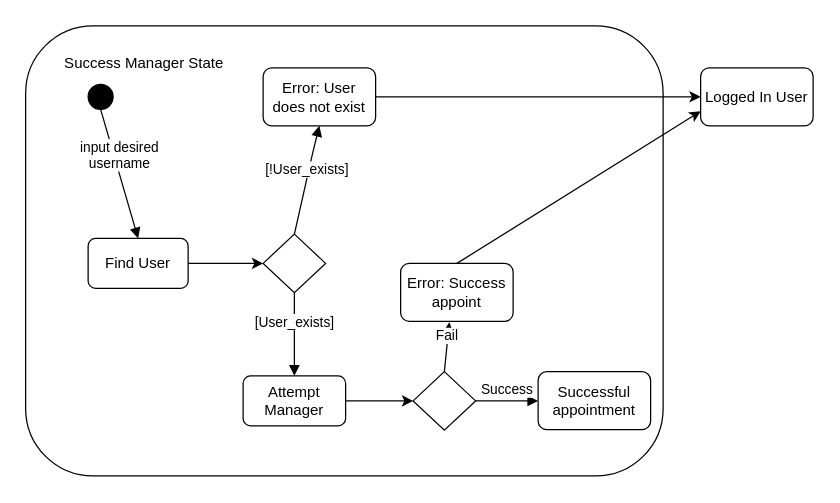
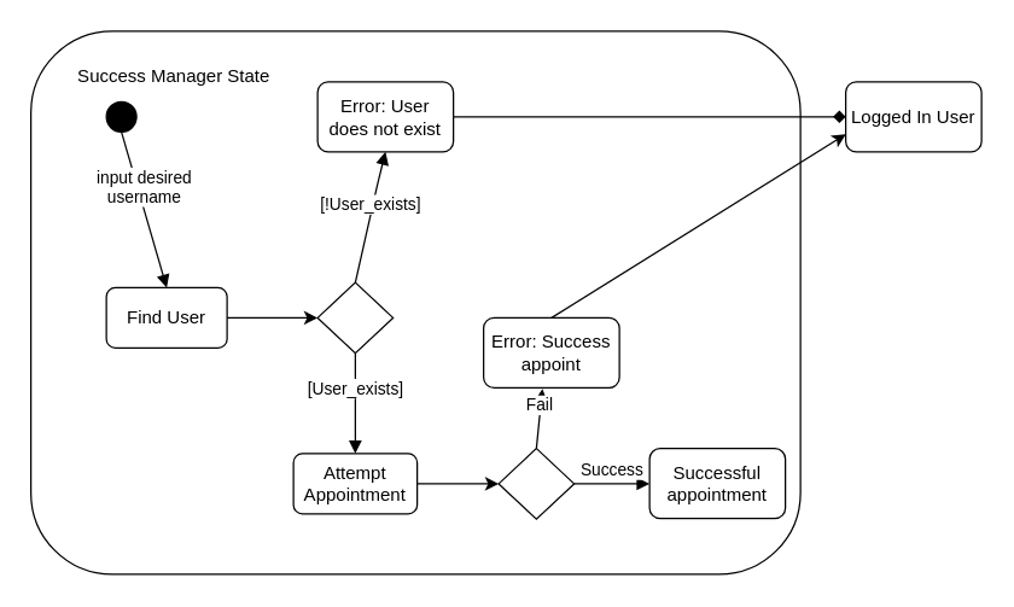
  <mxCell id="0" />
  <mxCell id="1" parent="0" />
  <mxCell id="2" value="" style="rounded=1;whiteSpace=wrap;html=1;" vertex="1" parent="1"><mxGeometry x="20" y="20" width="510" height="360" as="geometry" /></mxCell>
  <mxCell id="3" value="Success Manager State" style="text;html=1;strokeColor=none;fillColor=none;align=center;verticalAlign=middle;whiteSpace=wrap;rounded=0;" vertex="1" parent="1"><mxGeometry x="50" y="40" width="130" height="20" as="geometry" /></mxCell>
  <mxCell id="4" value="Find User" style="shape=ext;rounded=1;html=1;whiteSpace=wrap;" vertex="1" parent="1"><mxGeometry x="70" y="190" width="80" height="40" as="geometry" /></mxCell>
  <mxCell id="5" value="" style="shape=mxgraph.bpmn.shape;html=1;verticalLabelPosition=bottom;labelBackgroundColor=#ffffff;verticalAlign=top;align=center;perimeter=ellipsePerimeter;outlineConnect=0;outline=standard;symbol=general;fillColor=#000000;" vertex="1" parent="1"><mxGeometry x="70" y="66.78" width="20" height="20" as="geometry" /></mxCell>
- <mxCell id="6" value="Attempt Manager" style="shape=ext;rounded=1;html=1;whiteSpace=wrap;" vertex="1" parent="1"><mxGeometry x="194" y="300" width="82" height="40" as="geometry" /></mxCell>
+ <mxCell id="6" value="Attempt Appointment" style="shape=ext;rounded=1;html=1;whiteSpace=wrap;" vertex="1" parent="1"><mxGeometry x="194" y="300" width="82" height="40" as="geometry" /></mxCell>
  <mxCell id="7" value="Error: User does not exist" style="shape=ext;rounded=1;html=1;whiteSpace=wrap;" vertex="1" parent="1"><mxGeometry x="210" y="53.55" width="90" height="46.45" as="geometry" /></mxCell>
  <mxCell id="8" value="[!User_exists]" style="html=1;verticalAlign=bottom;endArrow=block;exitX=0.5;exitY=0;exitDx=0;exitDy=0;entryX=0.5;entryY=1;entryDx=0;entryDy=0;" edge="1" parent="1" source="12" target="7"><mxGeometry width="80" relative="1" as="geometry"><mxPoint x="310" y="220" as="sourcePoint" /><mxPoint x="390" y="220" as="targetPoint" /><Array as="points"><mxPoint x="250" y="120" /></Array></mxGeometry></mxCell>
  <mxCell id="9" value="[User_exists]" style="html=1;verticalAlign=bottom;endArrow=block;exitX=0.5;exitY=1;exitDx=0;exitDy=0;entryX=0.5;entryY=0;entryDx=0;entryDy=0;" edge="1" parent="1" source="12" target="6"><mxGeometry width="80" relative="1" as="geometry"><mxPoint x="117.1" y="102.9" as="sourcePoint" /><mxPoint x="305" y="270" as="targetPoint" /><Array as="points" /></mxGeometry></mxCell>
  <mxCell id="10" value="input desired&lt;br&gt;username" style="html=1;verticalAlign=bottom;endArrow=block;exitX=0.5;exitY=1;exitDx=0;exitDy=0;entryX=0.5;entryY=0;entryDx=0;entryDy=0;" edge="1" parent="1" source="5" target="4"><mxGeometry width="80" relative="1" as="geometry"><mxPoint x="127.1" y="112.9" as="sourcePoint" /><mxPoint x="315" y="280" as="targetPoint" /><Array as="points" /></mxGeometry></mxCell>
  <mxCell id="11" value="Logged In User" style="shape=ext;rounded=1;html=1;whiteSpace=wrap;" vertex="1" parent="1"><mxGeometry x="560" y="53.55" width="90" height="46.45" as="geometry" /></mxCell>
  <mxCell id="12" value="" style="rhombus;whiteSpace=wrap;html=1;" vertex="1" parent="1"><mxGeometry x="210" y="186.61" width="50" height="46.78" as="geometry" /></mxCell>
  <mxCell id="13" value="" style="endArrow=classic;html=1;exitX=1;exitY=0.5;exitDx=0;exitDy=0;entryX=0;entryY=0.5;entryDx=0;entryDy=0;" edge="1" parent="1" source="4" target="12"><mxGeometry width="50" height="50" relative="1" as="geometry"><mxPoint x="330" y="270" as="sourcePoint" /><mxPoint x="380" y="220" as="targetPoint" /></mxGeometry></mxCell>
- <mxCell id="14" value="" style="endArrow=classic;html=1;exitX=1;exitY=0.5;exitDx=0;exitDy=0;entryX=0;entryY=0.5;entryDx=0;entryDy=0;" edge="1" parent="1" source="7" target="11"><mxGeometry width="50" height="50" relative="1" as="geometry"><mxPoint x="520" y="218.39" as="sourcePoint" /><mxPoint x="590" y="188.387" as="targetPoint" /></mxGeometry></mxCell>
+ <mxCell id="14" value="" style="endArrow=diamond;html=1;exitX=1;exitY=0.5;exitDx=0;exitDy=0;entryX=0;entryY=0.5;entryDx=0;entryDy=0;" edge="1" parent="1" source="7" target="11"><mxGeometry width="50" height="50" relative="1" as="geometry"><mxPoint x="520" y="218.39" as="sourcePoint" /><mxPoint x="590" y="188.387" as="targetPoint" /></mxGeometry></mxCell>
  <mxCell id="15" value="" style="endArrow=classic;html=1;exitX=1;exitY=0.5;exitDx=0;exitDy=0;entryX=0;entryY=0.5;entryDx=0;entryDy=0;" edge="1" parent="1" source="6" target="16"><mxGeometry width="50" height="50" relative="1" as="geometry"><mxPoint x="310" y="86.775" as="sourcePoint" /><mxPoint x="590" y="176.775" as="targetPoint" /></mxGeometry></mxCell>
  <mxCell id="16" value="" style="rhombus;whiteSpace=wrap;html=1;" vertex="1" parent="1"><mxGeometry x="330" y="296.61" width="50" height="46.78" as="geometry" /></mxCell>
  <mxCell id="17" value="Fail" style="html=1;verticalAlign=bottom;endArrow=block;exitX=0.5;exitY=0;exitDx=0;exitDy=0;entryX=0.433;entryY=1.012;entryDx=0;entryDy=0;entryPerimeter=0;" edge="1" parent="1" source="16" target="19"><mxGeometry width="80" relative="1" as="geometry"><mxPoint x="245" y="243.39" as="sourcePoint" /><mxPoint x="245" y="310" as="targetPoint" /><Array as="points" /></mxGeometry></mxCell>
  <mxCell id="18" value="Success" style="html=1;verticalAlign=bottom;endArrow=block;exitX=1;exitY=0.5;exitDx=0;exitDy=0;" edge="1" parent="1" source="16"><mxGeometry width="80" relative="1" as="geometry"><mxPoint x="255" y="253.39" as="sourcePoint" /><mxPoint x="430" y="320" as="targetPoint" /><Array as="points" /></mxGeometry></mxCell>
  <mxCell id="19" value="Error: Success appoint" style="shape=ext;rounded=1;html=1;whiteSpace=wrap;" vertex="1" parent="1"><mxGeometry x="320" y="210" width="90" height="46.45" as="geometry" /></mxCell>
  <mxCell id="20" value="" style="endArrow=classic;html=1;exitX=0.5;exitY=0;exitDx=0;exitDy=0;entryX=0;entryY=0.75;entryDx=0;entryDy=0;" edge="1" parent="1" source="19" target="11"><mxGeometry width="50" height="50" relative="1" as="geometry"><mxPoint x="310" y="86.775" as="sourcePoint" /><mxPoint x="540" y="83.225" as="targetPoint" /></mxGeometry></mxCell>
  <mxCell id="21" value="Successful appointment" style="shape=ext;rounded=1;html=1;whiteSpace=wrap;" vertex="1" parent="1"><mxGeometry x="430" y="296.61" width="90" height="46.45" as="geometry" /></mxCell>
